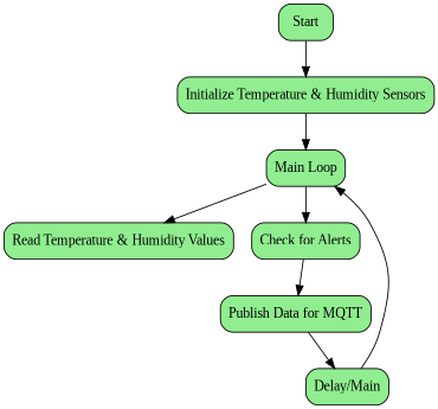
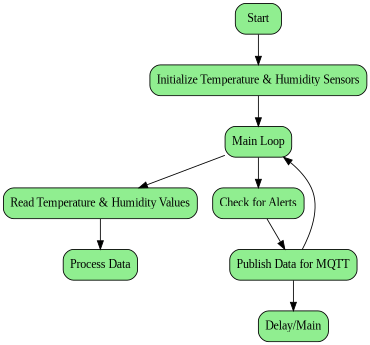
  digraph {
    fontname="Liberation Serif"
    rankdir=TB
    node [fillcolor=lightgreen fontname="Liberation Serif" shape=box style="rounded,filled"]
    edge [fontname="Liberation Serif"]
    n1 [label=Start]
    n2 [label="Initialize Temperature & Humidity Sensors"]
    n3 [label="Main Loop"]
    n4 [label="Read Temperature & Humidity Values"]
    n5 [label="Check for Alerts"]
+   n6 [label="Process Data"]
    n7 [label="Publish Data for MQTT"]
    n8 [label="Delay/Main"]
    n1 -> n2
    n2 -> n3
    n3 -> n4
    n3 -> n5
+   n4 -> n6
    n5 -> n7
    n7 -> n8
-   n8 -> n3
+   n7 -> n3
  }
